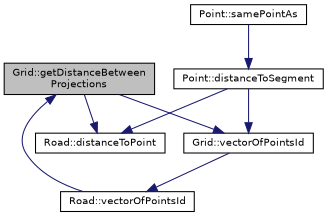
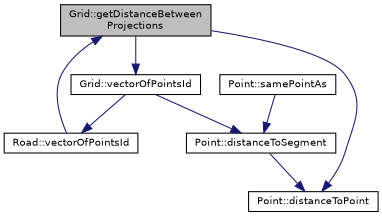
  digraph {
    rankdir=TB
    node [color=black fontname=Helvetica fontsize=10 shape=record]
    edge [color=midnightblue fontname=Helvetica fontsize=10 labelfontname=Helvetica labelfontsize=10 style=solid]
    n1 [fillcolor=grey75 fontcolor=black height=0.2 label="Grid::getDistanceBetween\lProjections" style=filled width=0.4]
    n2 [height=0.2 label="Grid::vectorOfPointsId" width=0.4]
-   n3 [height=0.2 label="Road::distanceToPoint" width=0.4]
+   n3 [height=0.2 label="Point::distanceToPoint" width=0.4]
    n4 [height=0.2 label="Road::vectorOfPointsId" width=0.4]
    n5 [height=0.2 label="Point::distanceToSegment" width=0.4]
    n6 [height=0.2 label="Point::samePointAs" width=0.4]
    n1 -> n2
    n1 -> n3
    n2 -> n4
-   n5 -> n2
+   n2 -> n5
    n4 -> n1
    n5 -> n3
    n6 -> n5
  }
